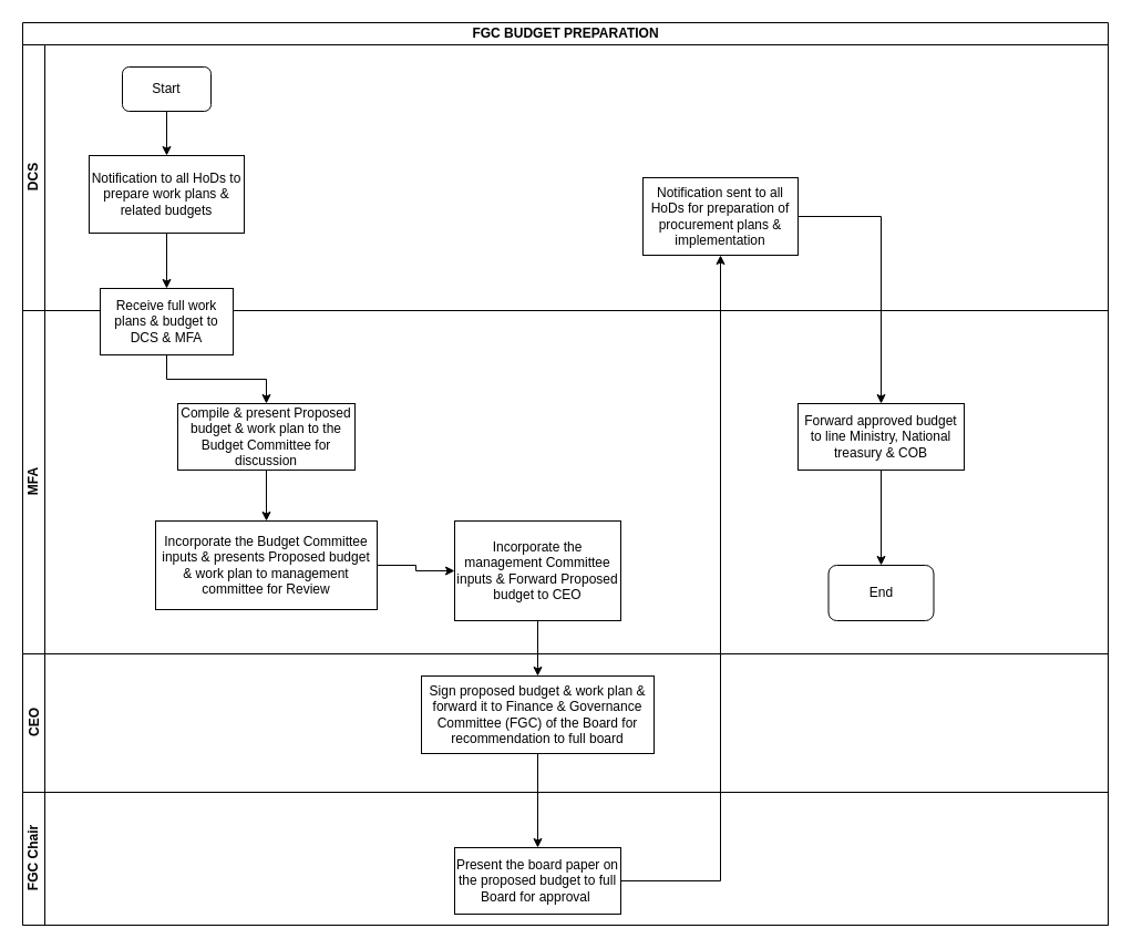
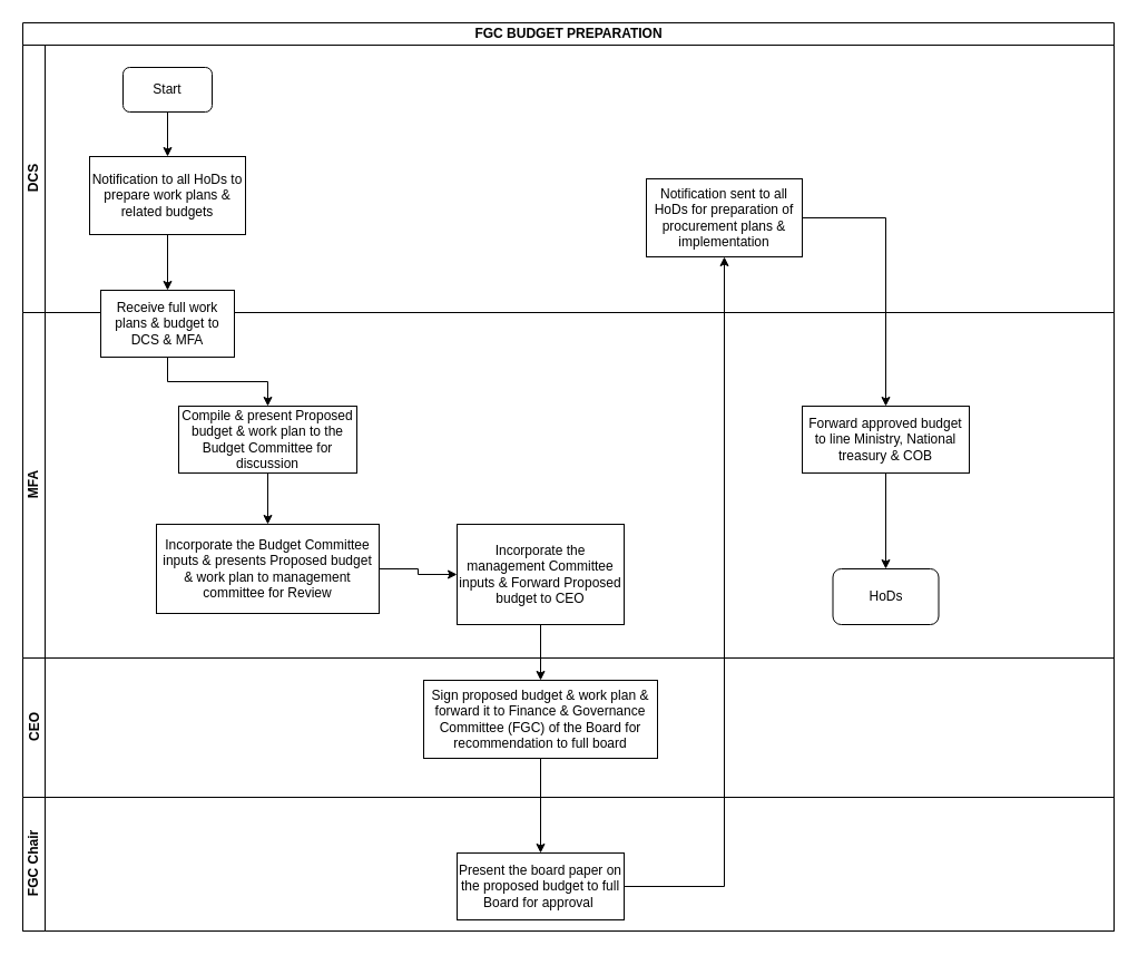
  <mxCell id="0" />
  <mxCell id="1" parent="0" />
  <mxCell id="2" value="FGC BUDGET PREPARATION" style="swimlane;html=1;childLayout=stackLayout;resizeParent=1;resizeParentMax=0;horizontal=1;startSize=20;horizontalStack=0;" vertex="1" parent="1"><mxGeometry x="20" y="20" width="980" height="815" as="geometry" /></mxCell>
  <mxCell id="3" value="DCS" style="swimlane;html=1;startSize=20;horizontal=0;" vertex="1" parent="2"><mxGeometry y="20" width="980" height="240" as="geometry" /></mxCell>
  <mxCell id="4" value="Start" style="rounded=1;whiteSpace=wrap;html=1;" vertex="1" parent="3"><mxGeometry x="90" y="20" width="80" height="40" as="geometry" /></mxCell>
  <mxCell id="5" value="Notification to all HoDs to prepare work plans &amp;amp; related budgets" style="rounded=0;whiteSpace=wrap;html=1;" vertex="1" parent="3"><mxGeometry x="60" y="100" width="140" height="70" as="geometry" /></mxCell>
  <mxCell id="6" value="" style="edgeStyle=orthogonalEdgeStyle;rounded=0;orthogonalLoop=1;jettySize=auto;html=1;" edge="1" parent="3" source="4" target="5"><mxGeometry relative="1" as="geometry"><mxPoint x="130" y="130" as="targetPoint" /></mxGeometry></mxCell>
  <mxCell id="7" value="Notification sent to all HoDs for preparation of procurement plans &amp;amp; implementation" style="whiteSpace=wrap;html=1;rounded=0;" vertex="1" parent="3"><mxGeometry x="560" y="120" width="140" height="70" as="geometry" /></mxCell>
  <mxCell id="8" value="" style="edgeStyle=orthogonalEdgeStyle;rounded=0;orthogonalLoop=1;jettySize=auto;html=1;" edge="1" parent="2" source="5" target="10"><mxGeometry relative="1" as="geometry" /></mxCell>
  <mxCell id="9" value="MFA" style="swimlane;html=1;startSize=20;horizontal=0;" vertex="1" parent="2"><mxGeometry y="260" width="980" height="310" as="geometry" /></mxCell>
  <mxCell id="10" value="Receive full work plans &amp;amp; budget to DCS &amp;amp; MFA" style="whiteSpace=wrap;html=1;rounded=0;" vertex="1" parent="9"><mxGeometry x="70" y="-20" width="120" height="60" as="geometry" /></mxCell>
  <mxCell id="11" value="Compile &amp;amp; present Proposed budget &amp;amp; work plan to the Budget Committee for discussion" style="whiteSpace=wrap;html=1;rounded=0;" vertex="1" parent="9"><mxGeometry x="140" y="84" width="160" height="60" as="geometry" /></mxCell>
  <mxCell id="12" value="" style="edgeStyle=orthogonalEdgeStyle;rounded=0;orthogonalLoop=1;jettySize=auto;html=1;" edge="1" parent="9" source="10" target="11"><mxGeometry relative="1" as="geometry" /></mxCell>
  <mxCell id="13" value="Incorporate the Budget Committee inputs &amp;amp; presents Proposed budget &amp;amp; work plan to management committee for Review" style="whiteSpace=wrap;html=1;rounded=0;" vertex="1" parent="9"><mxGeometry x="120" y="190" width="200" height="80" as="geometry" /></mxCell>
  <mxCell id="14" value="" style="edgeStyle=orthogonalEdgeStyle;rounded=0;orthogonalLoop=1;jettySize=auto;html=1;" edge="1" parent="9" source="11" target="13"><mxGeometry relative="1" as="geometry" /></mxCell>
  <mxCell id="15" value="Incorporate the management Committee inputs &amp;amp; Forward Proposed budget to CEO" style="whiteSpace=wrap;html=1;rounded=0;" vertex="1" parent="9"><mxGeometry x="390" y="190" width="150" height="90" as="geometry" /></mxCell>
  <mxCell id="16" value="" style="edgeStyle=orthogonalEdgeStyle;rounded=0;orthogonalLoop=1;jettySize=auto;html=1;" edge="1" parent="9" source="13" target="15"><mxGeometry relative="1" as="geometry" /></mxCell>
- <mxCell id="17" value="End" style="rounded=1;whiteSpace=wrap;html=1;" vertex="1" parent="9"><mxGeometry x="727.5" y="230" width="95" height="50" as="geometry" /></mxCell>
+ <mxCell id="17" value="HoDs" style="rounded=1;whiteSpace=wrap;html=1;" vertex="1" parent="9"><mxGeometry x="727.5" y="230" width="95" height="50" as="geometry" /></mxCell>
  <mxCell id="18" value="Forward approved budget to line Ministry, National treasury &amp;amp; COB" style="rounded=0;whiteSpace=wrap;html=1;" vertex="1" parent="9"><mxGeometry x="700" y="84" width="150" height="60" as="geometry" /></mxCell>
  <mxCell id="19" value="" style="edgeStyle=orthogonalEdgeStyle;rounded=0;orthogonalLoop=1;jettySize=auto;html=1;" edge="1" parent="9" source="18" target="17"><mxGeometry relative="1" as="geometry"><mxPoint x="775" y="250" as="targetPoint" /></mxGeometry></mxCell>
  <mxCell id="20" value="CEO" style="swimlane;html=1;startSize=20;horizontal=0;" vertex="1" parent="2"><mxGeometry y="570" width="980" height="125" as="geometry" /></mxCell>
  <mxCell id="21" value="Sign proposed budget &amp;amp; work plan &amp;amp; forward it to Finance &amp;amp; Governance Committee (FGC) of the Board for recommendation to full board" style="whiteSpace=wrap;html=1;rounded=0;" vertex="1" parent="20"><mxGeometry x="360" y="20" width="210" height="70" as="geometry" /></mxCell>
  <mxCell id="22" value="FGC Chair" style="swimlane;html=1;startSize=20;horizontal=0;" vertex="1" parent="2"><mxGeometry y="695" width="980" height="120" as="geometry" /></mxCell>
  <mxCell id="23" value="Present the board paper on the proposed budget to full Board for approval&amp;nbsp; " style="whiteSpace=wrap;html=1;rounded=0;" vertex="1" parent="22"><mxGeometry x="390" y="50" width="150" height="60" as="geometry" /></mxCell>
  <mxCell id="24" value="" style="edgeStyle=orthogonalEdgeStyle;rounded=0;orthogonalLoop=1;jettySize=auto;html=1;" edge="1" parent="2" source="15" target="21"><mxGeometry relative="1" as="geometry" /></mxCell>
  <mxCell id="25" value="" style="edgeStyle=orthogonalEdgeStyle;rounded=0;orthogonalLoop=1;jettySize=auto;html=1;" edge="1" parent="2" source="21" target="23"><mxGeometry relative="1" as="geometry" /></mxCell>
  <mxCell id="26" value="" style="edgeStyle=orthogonalEdgeStyle;rounded=0;orthogonalLoop=1;jettySize=auto;html=1;" edge="1" parent="2" source="23" target="7"><mxGeometry relative="1" as="geometry" /></mxCell>
  <mxCell id="27" value="" style="edgeStyle=orthogonalEdgeStyle;rounded=0;orthogonalLoop=1;jettySize=auto;html=1;exitX=1;exitY=0.5;exitDx=0;exitDy=0;" edge="1" parent="2" source="7" target="18"><mxGeometry relative="1" as="geometry"><mxPoint x="770" y="400" as="targetPoint" /></mxGeometry></mxCell>
